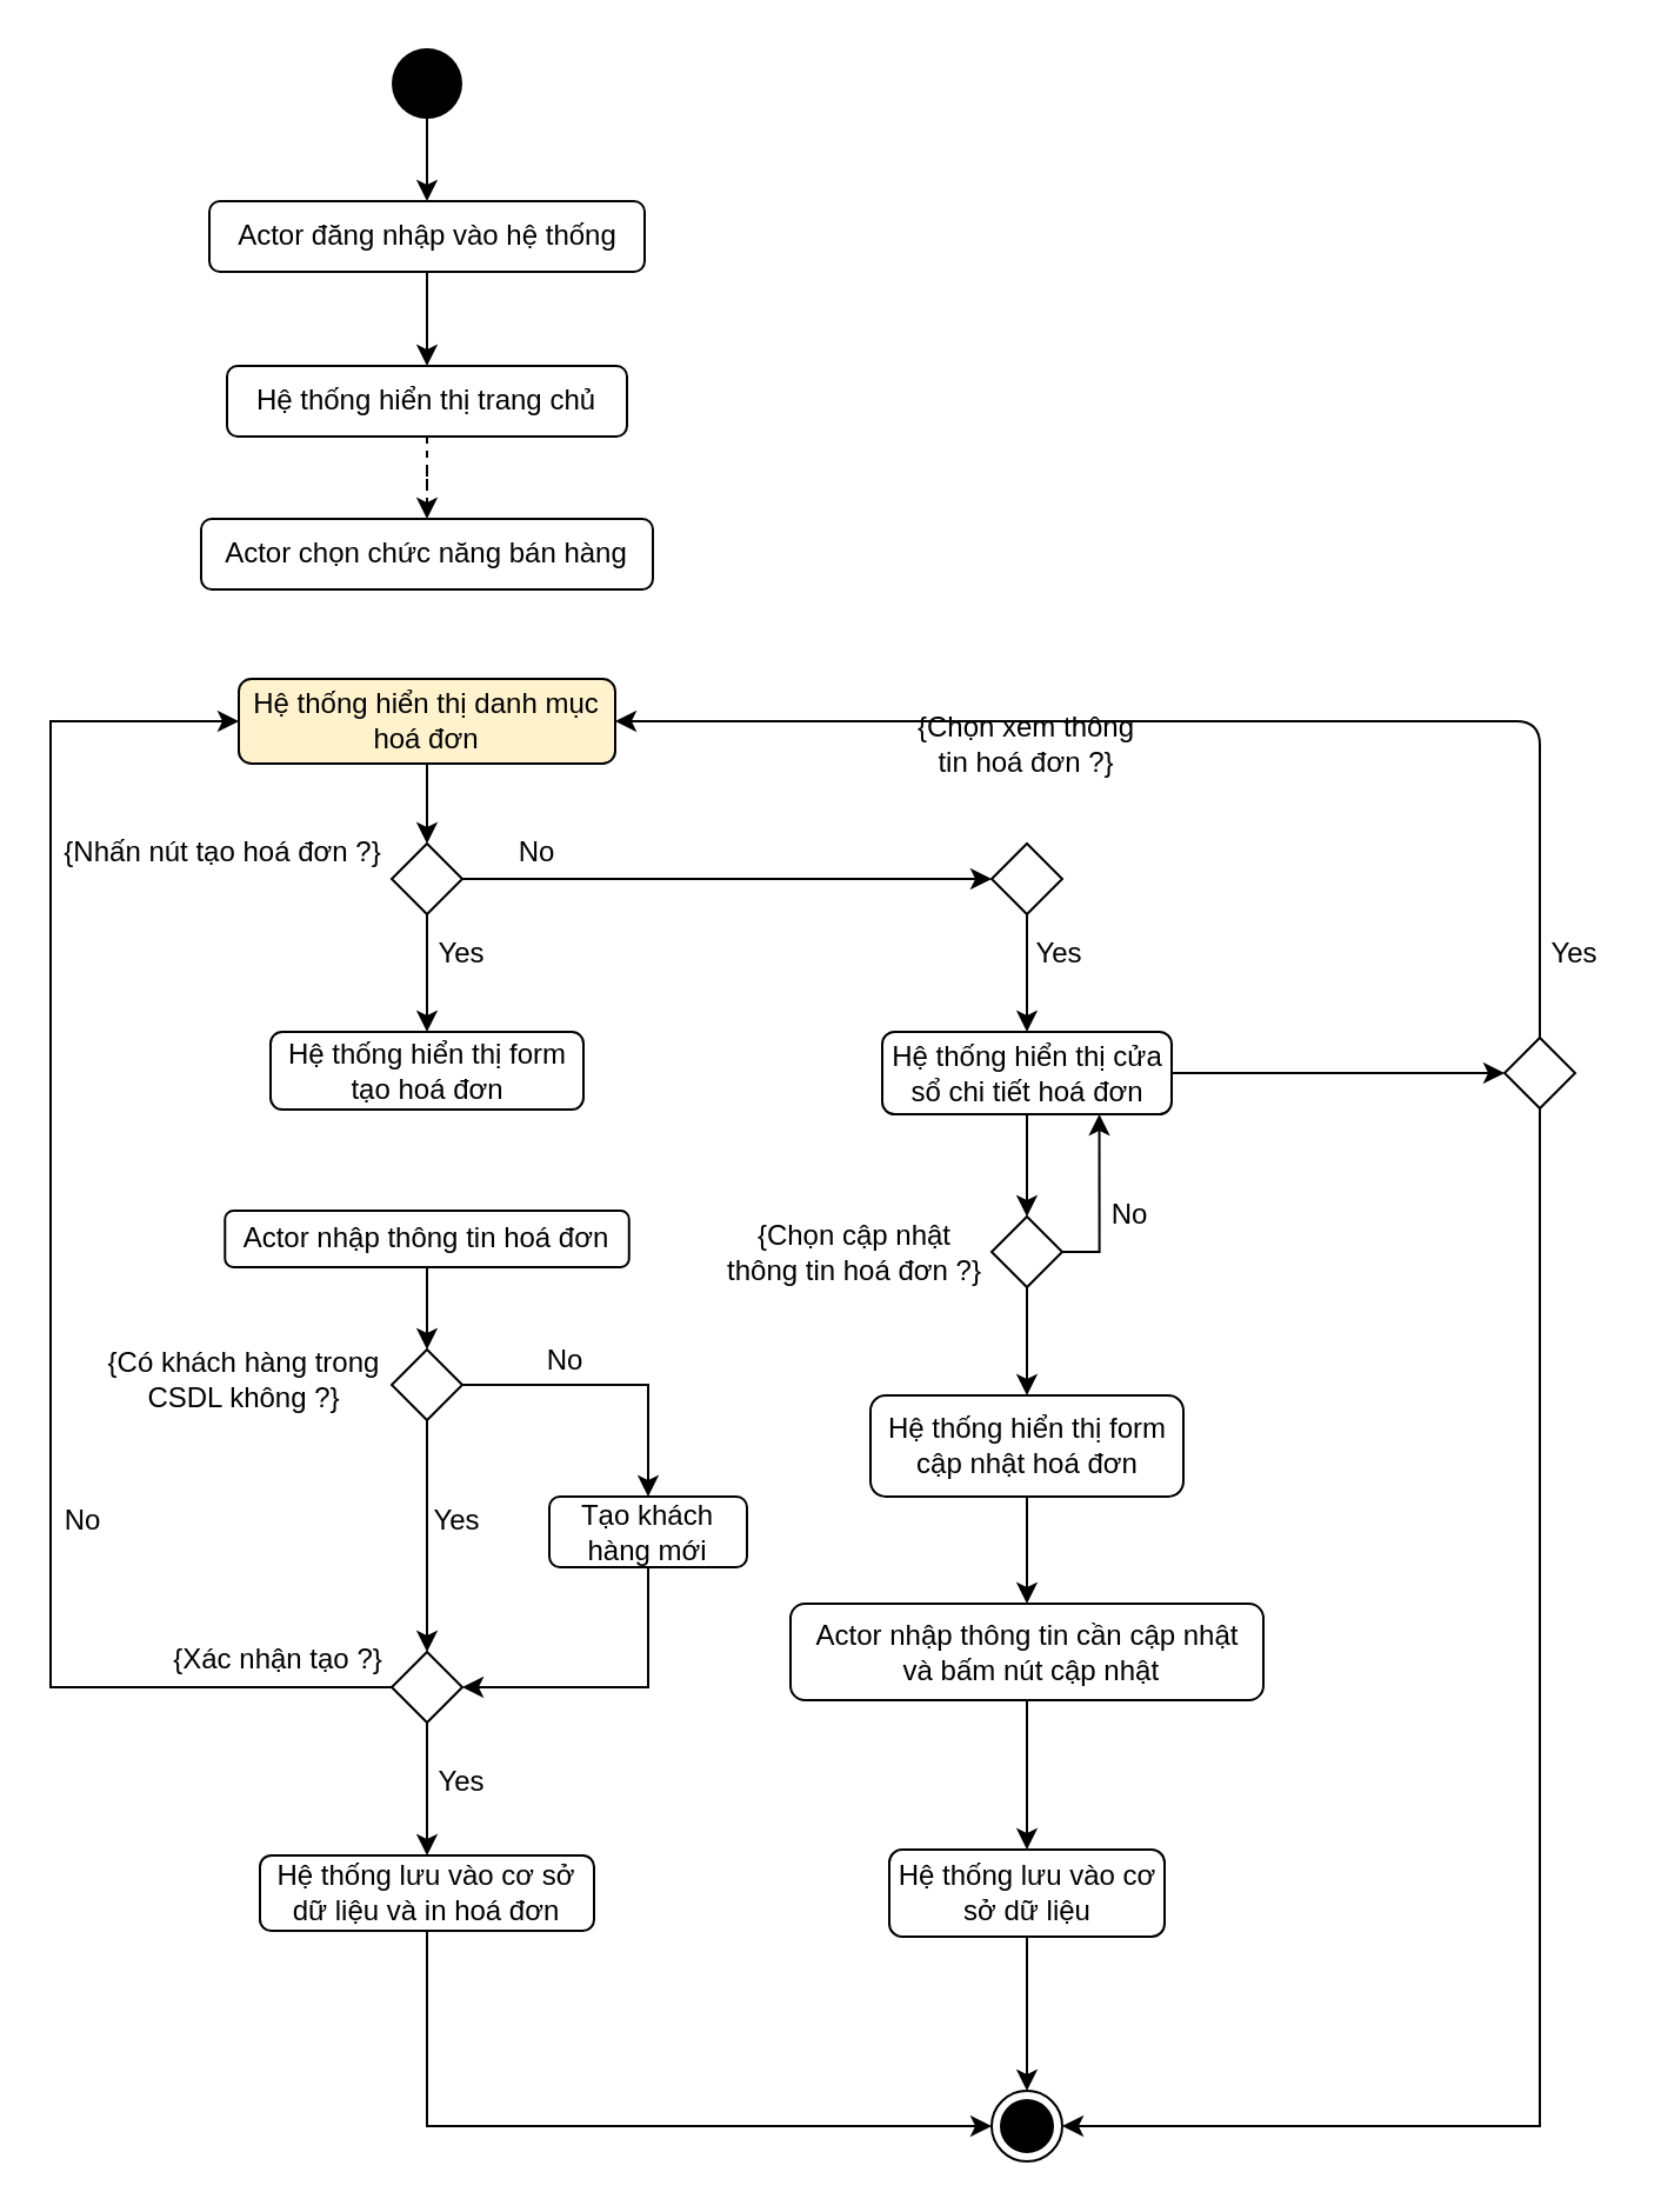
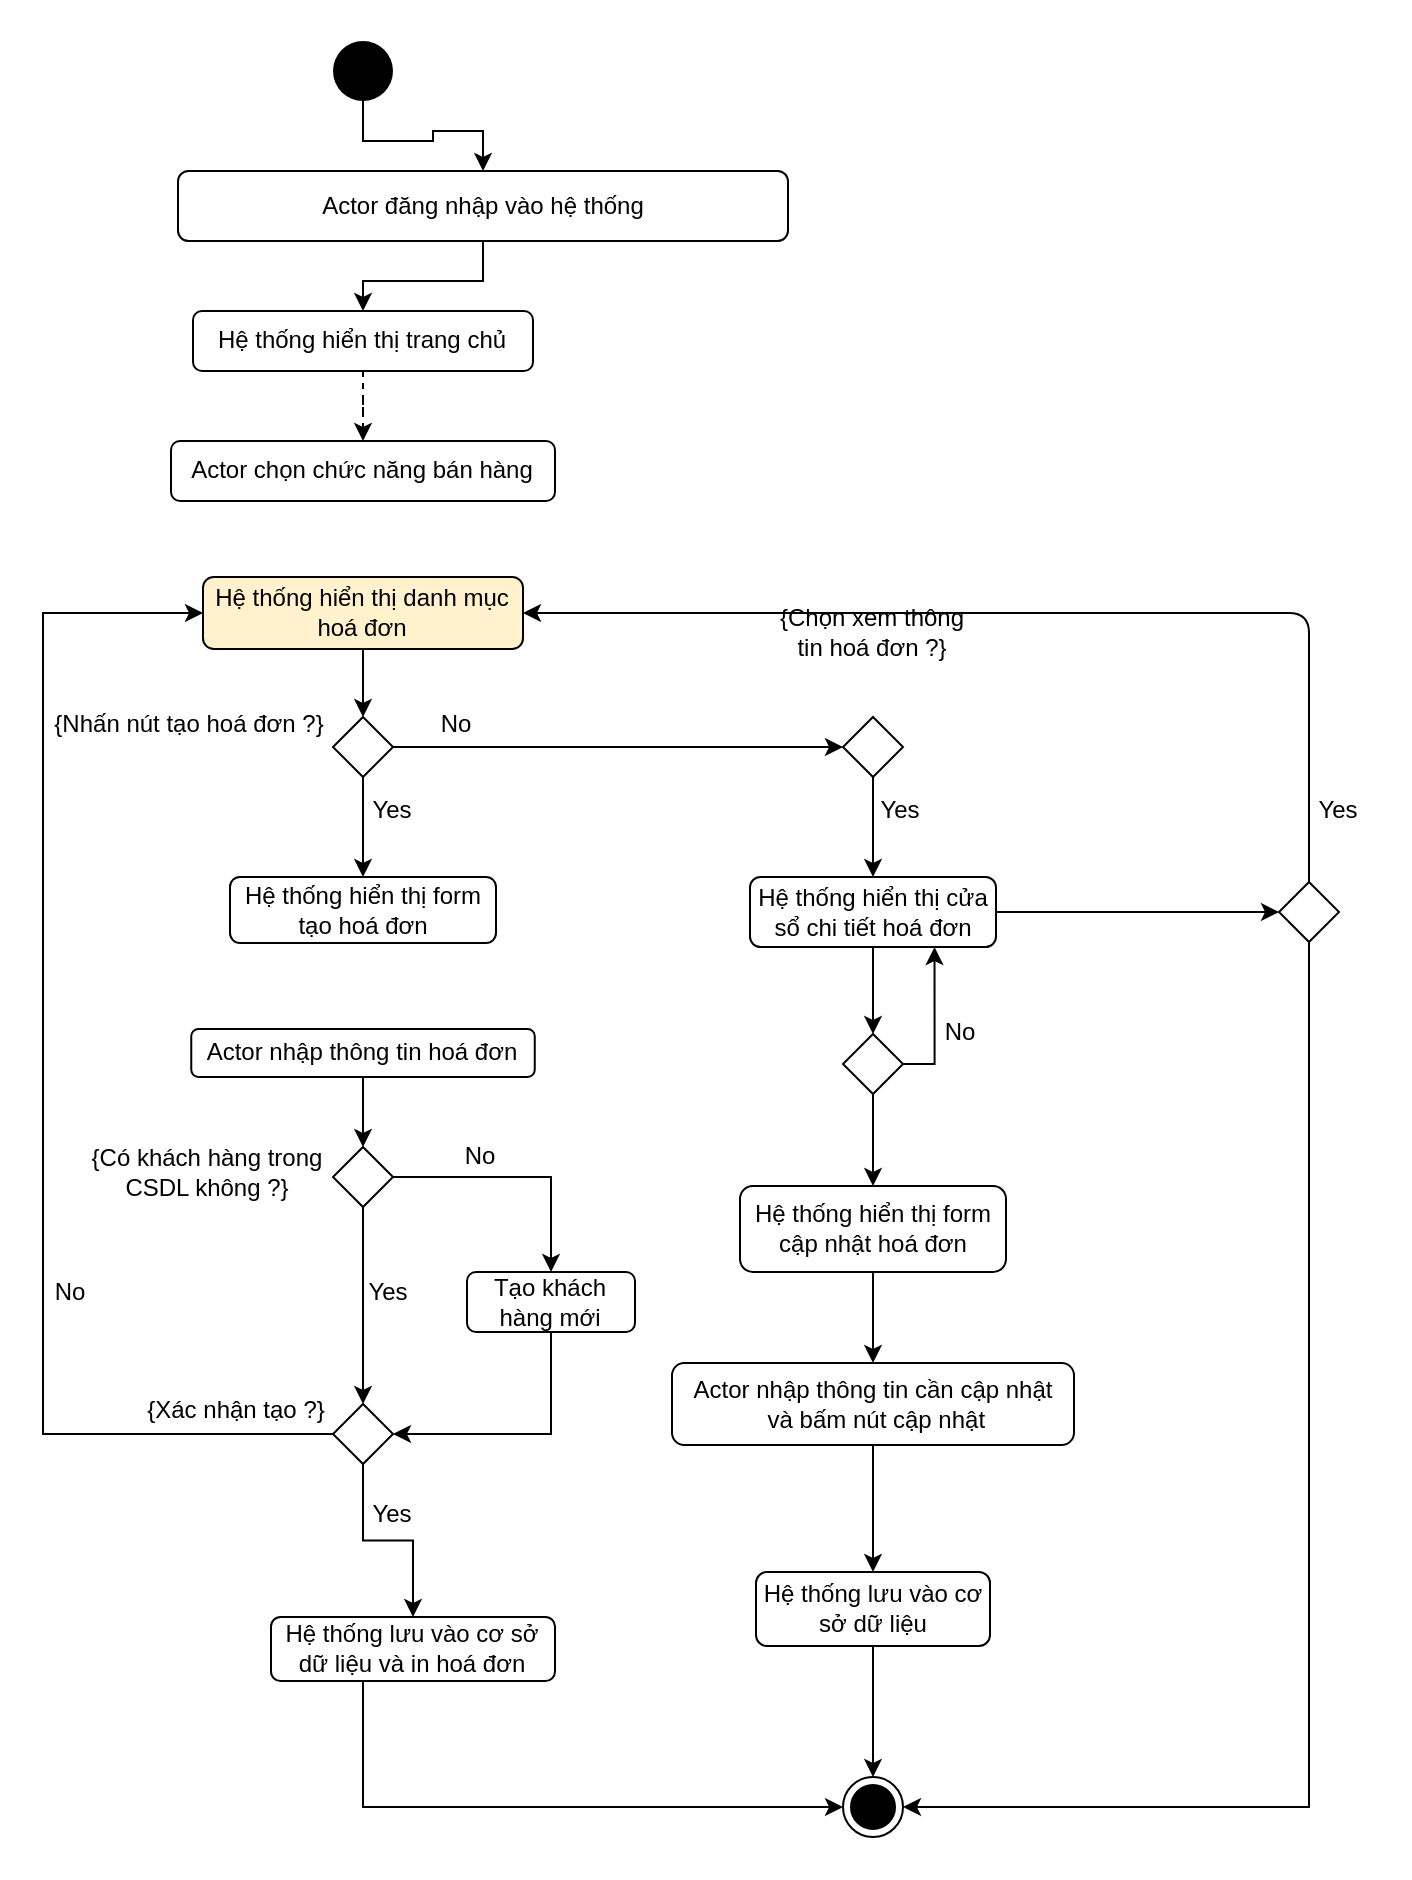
  <mxCell id="0" />
  <mxCell id="1" parent="0" />
  <mxCell id="2" style="edgeStyle=orthogonalEdgeStyle;rounded=0;orthogonalLoop=1;jettySize=auto;html=1;entryX=0.5;entryY=0;entryDx=0;entryDy=0;" parent="1" source="3" target="5" edge="1"><mxGeometry relative="1" as="geometry" /></mxCell>
  <mxCell id="3" value="" style="ellipse;fillColor=#000000;strokeColor=none;" parent="1" vertex="1"><mxGeometry x="166" y="20" width="30" height="30" as="geometry" /></mxCell>
  <mxCell id="4" value="" style="edgeStyle=orthogonalEdgeStyle;rounded=0;orthogonalLoop=1;jettySize=auto;html=1;" parent="1" source="5" target="7" edge="1"><mxGeometry relative="1" as="geometry" /></mxCell>
- <mxCell id="5" value="Actor đăng nhập vào hệ thống" style="rounded=1;whiteSpace=wrap;html=1;fillColor=#FFFFFF;" parent="1" vertex="1"><mxGeometry x="88.5" y="85" width="185" height="30" as="geometry" /></mxCell>
+ <mxCell id="5" value="Actor đăng nhập vào hệ thống" style="rounded=1;whiteSpace=wrap;html=1;fillColor=#FFFFFF;" parent="1" vertex="1"><mxGeometry x="88.5" y="85" width="305" height="35" as="geometry" /></mxCell>
  <mxCell id="6" value="" style="edgeStyle=orthogonalEdgeStyle;rounded=0;orthogonalLoop=1;jettySize=auto;html=1;dashed=1;" parent="1" source="7" target="8" edge="1"><mxGeometry relative="1" as="geometry" /></mxCell>
  <mxCell id="7" value="Hệ thống hiển thị trang chủ" style="rounded=1;whiteSpace=wrap;html=1;fillColor=#FFFFFF;" parent="1" vertex="1"><mxGeometry x="96" y="155" width="170" height="30" as="geometry" /></mxCell>
  <mxCell id="8" value="Actor chọn chức năng bán hàng" style="rounded=1;whiteSpace=wrap;html=1;fillColor=#FFFFFF;" parent="1" vertex="1"><mxGeometry x="85" y="220" width="192" height="30" as="geometry" /></mxCell>
  <mxCell id="9" value="" style="edgeStyle=orthogonalEdgeStyle;rounded=0;orthogonalLoop=1;jettySize=auto;html=1;" parent="1" source="10" target="13" edge="1"><mxGeometry relative="1" as="geometry" /></mxCell>
  <mxCell id="10" value="Hệ thống hiển thị danh mục hoá đơn" style="rounded=1;whiteSpace=wrap;html=1;fillColor=#fff2cc;" parent="1" vertex="1"><mxGeometry x="101" y="288" width="160" height="36" as="geometry" /></mxCell>
  <mxCell id="11" value="" style="edgeStyle=orthogonalEdgeStyle;rounded=0;orthogonalLoop=1;jettySize=auto;html=1;" parent="1" source="13" target="15" edge="1"><mxGeometry relative="1" as="geometry" /></mxCell>
  <mxCell id="12" value="" style="edgeStyle=orthogonalEdgeStyle;rounded=0;orthogonalLoop=1;jettySize=auto;html=1;" parent="1" source="13" target="22" edge="1"><mxGeometry relative="1" as="geometry" /></mxCell>
  <mxCell id="13" value="" style="rhombus;" parent="1" vertex="1"><mxGeometry x="166" y="358" width="30" height="30" as="geometry" /></mxCell>
  <mxCell id="14" value="{Nhấn nút tạo hoá đơn ?}" style="text;html=1;strokeColor=none;fillColor=none;align=center;verticalAlign=middle;whiteSpace=wrap;rounded=0;" parent="1" vertex="1"><mxGeometry x="20" y="352" width="149" height="20" as="geometry" /></mxCell>
  <mxCell id="15" value="Hệ thống hiển thị form tạo hoá đơn" style="rounded=1;whiteSpace=wrap;html=1;" parent="1" vertex="1"><mxGeometry x="114.5" y="438" width="133" height="33" as="geometry" /></mxCell>
  <mxCell id="16" value="&lt;div&gt;Yes&lt;/div&gt;" style="text;html=1;strokeColor=none;fillColor=none;align=center;verticalAlign=middle;whiteSpace=wrap;rounded=0;" parent="1" vertex="1"><mxGeometry x="181" y="395" width="30" height="20" as="geometry" /></mxCell>
  <mxCell id="17" value="" style="edgeStyle=orthogonalEdgeStyle;rounded=0;orthogonalLoop=1;jettySize=auto;html=1;" parent="1" source="18" target="52" edge="1"><mxGeometry relative="1" as="geometry" /></mxCell>
  <mxCell id="18" value="Actor nhập thông tin hoá đơn " style="rounded=1;whiteSpace=wrap;html=1;" parent="1" vertex="1"><mxGeometry x="95.13" y="514" width="171.75" height="24" as="geometry" /></mxCell>
  <mxCell id="19" style="edgeStyle=orthogonalEdgeStyle;rounded=0;orthogonalLoop=1;jettySize=auto;html=1;entryX=0;entryY=0.5;entryDx=0;entryDy=0;" parent="1" source="20" target="58" edge="1"><mxGeometry relative="1" as="geometry"><Array as="points"><mxPoint x="181" y="903" /></Array></mxGeometry></mxCell>
- <mxCell id="20" value="Hệ thống lưu vào cơ sở dữ liệu và in hoá đơn" style="rounded=1;whiteSpace=wrap;html=1;" parent="1" vertex="1"><mxGeometry x="110" y="788" width="142" height="32" as="geometry" /></mxCell>
+ <mxCell id="20" value="Hệ thống lưu vào cơ sở dữ liệu và in hoá đơn" style="rounded=1;whiteSpace=wrap;html=1;" parent="1" vertex="1"><mxGeometry x="135" y="808" width="142" height="32" as="geometry" /></mxCell>
  <mxCell id="21" value="" style="edgeStyle=orthogonalEdgeStyle;rounded=0;orthogonalLoop=1;jettySize=auto;html=1;" parent="1" source="22" target="27" edge="1"><mxGeometry relative="1" as="geometry" /></mxCell>
  <mxCell id="22" value="" style="rhombus;" parent="1" vertex="1"><mxGeometry x="421" y="358" width="30" height="30" as="geometry" /></mxCell>
  <mxCell id="23" value="&lt;div&gt;No&lt;/div&gt;" style="text;html=1;strokeColor=none;fillColor=none;align=center;verticalAlign=middle;whiteSpace=wrap;rounded=0;" parent="1" vertex="1"><mxGeometry x="213" y="352" width="30" height="20" as="geometry" /></mxCell>
  <mxCell id="24" value="{Chọn xem thông tin hoá đơn ?}" style="text;html=1;strokeColor=none;fillColor=none;align=center;verticalAlign=middle;whiteSpace=wrap;rounded=0;" parent="1" vertex="1"><mxGeometry x="383" y="302" width="106" height="28" as="geometry" /></mxCell>
  <mxCell id="25" style="edgeStyle=orthogonalEdgeStyle;rounded=0;orthogonalLoop=1;jettySize=auto;html=1;entryX=0;entryY=0.5;entryDx=0;entryDy=0;" parent="1" source="27" target="30" edge="1"><mxGeometry relative="1" as="geometry" /></mxCell>
  <mxCell id="26" style="edgeStyle=orthogonalEdgeStyle;rounded=0;orthogonalLoop=1;jettySize=auto;html=1;entryX=0.5;entryY=0;entryDx=0;entryDy=0;" parent="1" source="27" target="35" edge="1"><mxGeometry relative="1" as="geometry" /></mxCell>
  <mxCell id="27" value="Hệ thống hiển thị cửa sổ chi tiết hoá đơn" style="rounded=1;whiteSpace=wrap;html=1;" parent="1" vertex="1"><mxGeometry x="374.5" y="438" width="123" height="35" as="geometry" /></mxCell>
  <mxCell id="28" value="&lt;div&gt;Yes&lt;/div&gt;" style="text;html=1;strokeColor=none;fillColor=none;align=center;verticalAlign=middle;whiteSpace=wrap;rounded=0;" parent="1" vertex="1"><mxGeometry x="435" y="395" width="30" height="20" as="geometry" /></mxCell>
  <mxCell id="29" style="edgeStyle=orthogonalEdgeStyle;rounded=0;orthogonalLoop=1;jettySize=auto;html=1;entryX=1;entryY=0.5;entryDx=0;entryDy=0;" parent="1" source="30" target="58" edge="1"><mxGeometry relative="1" as="geometry"><Array as="points"><mxPoint x="654" y="903" /></Array></mxGeometry></mxCell>
  <mxCell id="30" value="" style="rhombus;" parent="1" vertex="1"><mxGeometry x="639" y="440.5" width="30" height="30" as="geometry" /></mxCell>
  <mxCell id="31" value="" style="edgeStyle=elbowEdgeStyle;elbow=horizontal;endArrow=classic;html=1;exitX=0.5;exitY=0;exitDx=0;exitDy=0;entryX=1;entryY=0.5;entryDx=0;entryDy=0;" parent="1" source="30" target="10" edge="1"><mxGeometry width="50" height="50" relative="1" as="geometry"><mxPoint x="658" y="344" as="sourcePoint" /><mxPoint x="708" y="294" as="targetPoint" /><Array as="points"><mxPoint x="654" y="306" /></Array></mxGeometry></mxCell>
  <mxCell id="32" value="&lt;div&gt;Yes&lt;/div&gt;" style="text;html=1;strokeColor=none;fillColor=none;align=center;verticalAlign=middle;whiteSpace=wrap;rounded=0;" parent="1" vertex="1"><mxGeometry x="654" y="395" width="30" height="20" as="geometry" /></mxCell>
  <mxCell id="33" style="edgeStyle=orthogonalEdgeStyle;rounded=0;orthogonalLoop=1;jettySize=auto;html=1;exitX=1;exitY=0.5;exitDx=0;exitDy=0;entryX=0.75;entryY=1;entryDx=0;entryDy=0;" parent="1" source="35" target="27" edge="1"><mxGeometry relative="1" as="geometry"><Array as="points"><mxPoint x="467" y="532" /></Array></mxGeometry></mxCell>
  <mxCell id="34" value="" style="edgeStyle=orthogonalEdgeStyle;rounded=0;orthogonalLoop=1;jettySize=auto;html=1;" parent="1" source="35" target="39" edge="1"><mxGeometry relative="1" as="geometry" /></mxCell>
  <mxCell id="35" value="" style="rhombus;" parent="1" vertex="1"><mxGeometry x="421" y="516.5" width="30" height="30" as="geometry" /></mxCell>
- <mxCell id="36" value="{Chọn cập nhật thông tin hoá đơn ?}" style="text;html=1;strokeColor=none;fillColor=none;align=center;verticalAlign=middle;whiteSpace=wrap;rounded=0;" parent="1" vertex="1"><mxGeometry x="305" y="506.25" width="116" height="50.5" as="geometry" /></mxCell>
  <mxCell id="37" value="&lt;div&gt;No&lt;/div&gt;" style="text;html=1;strokeColor=none;fillColor=none;align=center;verticalAlign=middle;whiteSpace=wrap;rounded=0;" parent="1" vertex="1"><mxGeometry x="465" y="506.25" width="30" height="20" as="geometry" /></mxCell>
  <mxCell id="38" value="" style="edgeStyle=orthogonalEdgeStyle;rounded=0;orthogonalLoop=1;jettySize=auto;html=1;" parent="1" source="39" target="41" edge="1"><mxGeometry relative="1" as="geometry" /></mxCell>
  <mxCell id="39" value="Hệ thống hiển thị form cập nhật hoá đơn" style="rounded=1;whiteSpace=wrap;html=1;" parent="1" vertex="1"><mxGeometry x="369.5" y="592.5" width="133" height="43" as="geometry" /></mxCell>
  <mxCell id="40" value="" style="edgeStyle=orthogonalEdgeStyle;rounded=0;orthogonalLoop=1;jettySize=auto;html=1;" parent="1" source="41" target="43" edge="1"><mxGeometry relative="1" as="geometry" /></mxCell>
  <mxCell id="41" value="&lt;div&gt;Actor nhập thông tin cần cập nhật&lt;/div&gt;&amp;nbsp;và bấm nút cập nhật" style="rounded=1;whiteSpace=wrap;html=1;" parent="1" vertex="1"><mxGeometry x="335.5" y="681" width="201" height="41" as="geometry" /></mxCell>
  <mxCell id="42" value="" style="edgeStyle=orthogonalEdgeStyle;rounded=0;orthogonalLoop=1;jettySize=auto;html=1;" parent="1" source="43" target="58" edge="1"><mxGeometry relative="1" as="geometry" /></mxCell>
  <mxCell id="43" value="Hệ thống lưu vào cơ sở dữ liệu" style="rounded=1;whiteSpace=wrap;html=1;" parent="1" vertex="1"><mxGeometry x="377.5" y="785.5" width="117" height="37" as="geometry" /></mxCell>
  <mxCell id="44" value="" style="edgeStyle=orthogonalEdgeStyle;rounded=0;orthogonalLoop=1;jettySize=auto;html=1;" parent="1" source="46" target="20" edge="1"><mxGeometry relative="1" as="geometry" /></mxCell>
  <mxCell id="45" style="edgeStyle=orthogonalEdgeStyle;rounded=0;orthogonalLoop=1;jettySize=auto;html=1;entryX=0;entryY=0.5;entryDx=0;entryDy=0;exitX=0;exitY=0.5;exitDx=0;exitDy=0;" parent="1" source="46" target="10" edge="1"><mxGeometry relative="1" as="geometry"><Array as="points"><mxPoint x="21" y="716" /><mxPoint x="21" y="306" /></Array></mxGeometry></mxCell>
  <mxCell id="46" value="" style="rhombus;" parent="1" vertex="1"><mxGeometry x="166.01" y="701.5" width="30" height="30" as="geometry" /></mxCell>
  <mxCell id="47" value="{Xác nhận tạo ?}" style="text;html=1;strokeColor=none;fillColor=none;align=center;verticalAlign=middle;whiteSpace=wrap;rounded=0;" parent="1" vertex="1"><mxGeometry x="67" y="694" width="102" height="21" as="geometry" /></mxCell>
  <mxCell id="48" value="&lt;div&gt;Yes&lt;/div&gt;" style="text;html=1;strokeColor=none;fillColor=none;align=center;verticalAlign=middle;whiteSpace=wrap;rounded=0;" parent="1" vertex="1"><mxGeometry x="181" y="747" width="30" height="20" as="geometry" /></mxCell>
  <mxCell id="49" value="&lt;div&gt;No&lt;/div&gt;" style="text;html=1;strokeColor=none;fillColor=none;align=center;verticalAlign=middle;whiteSpace=wrap;rounded=0;" parent="1" vertex="1"><mxGeometry x="20" y="635.5" width="30" height="20" as="geometry" /></mxCell>
  <mxCell id="50" value="" style="edgeStyle=orthogonalEdgeStyle;rounded=0;orthogonalLoop=1;jettySize=auto;html=1;" parent="1" source="52" target="55" edge="1"><mxGeometry relative="1" as="geometry" /></mxCell>
  <mxCell id="51" value="" style="edgeStyle=orthogonalEdgeStyle;rounded=0;orthogonalLoop=1;jettySize=auto;html=1;entryX=0.5;entryY=0;entryDx=0;entryDy=0;" parent="1" source="52" target="46" edge="1"><mxGeometry relative="1" as="geometry" /></mxCell>
  <mxCell id="52" value="" style="rhombus;" parent="1" vertex="1"><mxGeometry x="166" y="573" width="30" height="30" as="geometry" /></mxCell>
  <mxCell id="53" value="{Có khách hàng trong CSDL không ?}" style="text;html=1;strokeColor=none;fillColor=none;align=center;verticalAlign=middle;whiteSpace=wrap;rounded=0;" parent="1" vertex="1"><mxGeometry x="38" y="568" width="131" height="35" as="geometry" /></mxCell>
  <mxCell id="54" style="edgeStyle=orthogonalEdgeStyle;rounded=0;orthogonalLoop=1;jettySize=auto;html=1;entryX=1;entryY=0.5;entryDx=0;entryDy=0;" edge="1" parent="1" source="55" target="46"><mxGeometry relative="1" as="geometry"><Array as="points"><mxPoint x="275" y="717" /></Array></mxGeometry></mxCell>
  <mxCell id="55" value="Tạo khách hàng mới" style="rounded=1;whiteSpace=wrap;html=1;" parent="1" vertex="1"><mxGeometry x="233" y="635.5" width="84" height="30" as="geometry" /></mxCell>
  <mxCell id="56" value="&lt;div&gt;No&lt;/div&gt;" style="text;html=1;strokeColor=none;fillColor=none;align=center;verticalAlign=middle;whiteSpace=wrap;rounded=0;" parent="1" vertex="1"><mxGeometry x="225" y="568" width="30" height="20" as="geometry" /></mxCell>
  <mxCell id="57" value="&lt;div&gt;Yes&lt;/div&gt;" style="text;html=1;strokeColor=none;fillColor=none;align=center;verticalAlign=middle;whiteSpace=wrap;rounded=0;" parent="1" vertex="1"><mxGeometry x="179" y="635.5" width="30" height="20" as="geometry" /></mxCell>
  <mxCell id="58" value="" style="ellipse;html=1;shape=endState;fillColor=#000000;strokeColor=#000000;" parent="1" vertex="1"><mxGeometry x="421" y="888" width="30" height="30" as="geometry" /></mxCell>
